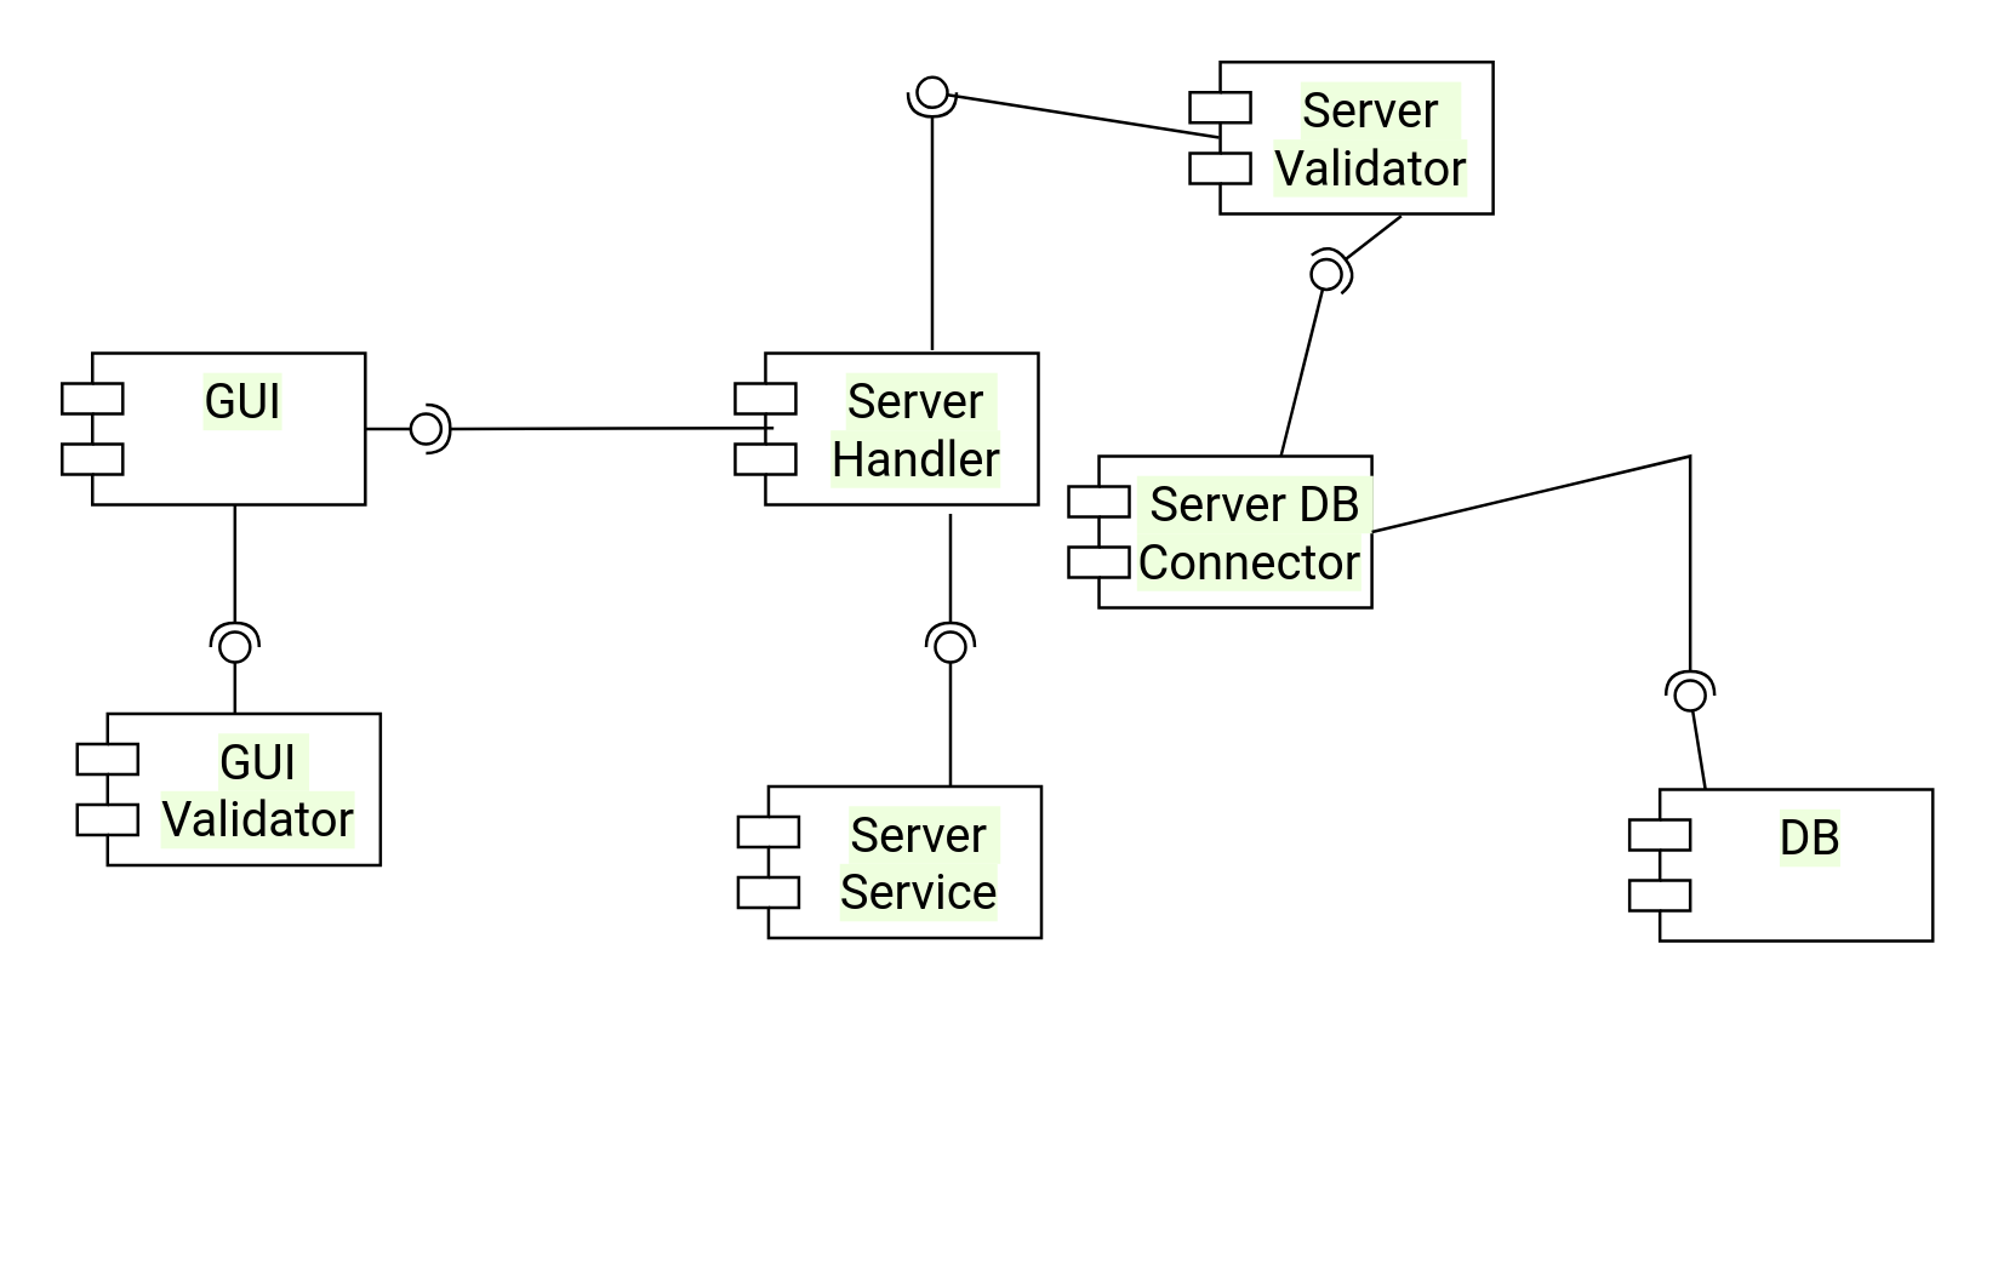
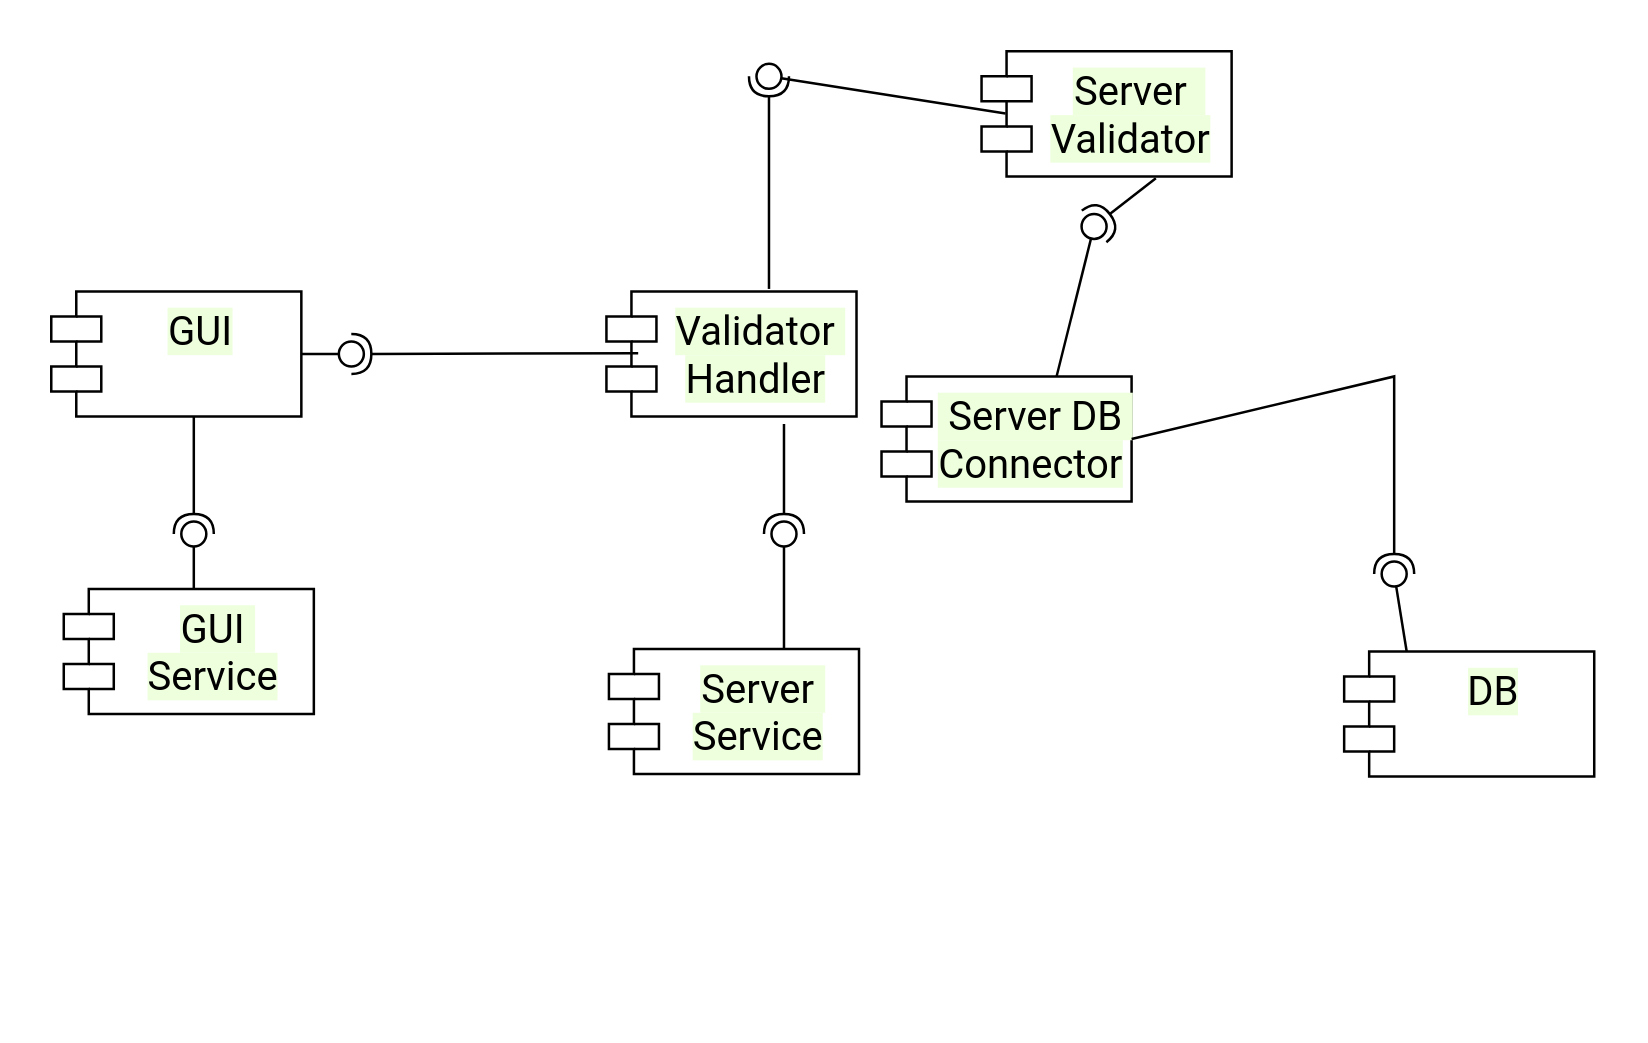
  <mxCell id="0" />
  <mxCell id="1" parent="0" />
- <mxCell id="2" value="&lt;span style=&quot;font-family: Roboto, -apple-system, BlinkMacSystemFont, &amp;quot;Apple Color Emoji&amp;quot;, &amp;quot;Segoe UI&amp;quot;, Oxygen, Ubuntu, Cantarell, &amp;quot;Fira Sans&amp;quot;, &amp;quot;Droid Sans&amp;quot;, &amp;quot;Helvetica Neue&amp;quot;, sans-serif; font-size: 16px; text-align: start; white-space-collapse: preserve; background-color: rgb(238, 255, 222);&quot;&gt;GUI Validator&lt;/span&gt;" style="shape=module;align=left;spacingLeft=20;align=center;verticalAlign=top;whiteSpace=wrap;html=1;" vertex="1" parent="1"><mxGeometry x="25" y="235" width="100" height="50" as="geometry" /></mxCell>
+ <mxCell id="2" value="&lt;span style=&quot;font-family: Roboto, -apple-system, BlinkMacSystemFont, &amp;quot;Apple Color Emoji&amp;quot;, &amp;quot;Segoe UI&amp;quot;, Oxygen, Ubuntu, Cantarell, &amp;quot;Fira Sans&amp;quot;, &amp;quot;Droid Sans&amp;quot;, &amp;quot;Helvetica Neue&amp;quot;, sans-serif; font-size: 16px; text-align: start; white-space-collapse: preserve; background-color: rgb(238, 255, 222);&quot;&gt;GUI Service&lt;/span&gt;" style="shape=module;align=left;spacingLeft=20;align=center;verticalAlign=top;whiteSpace=wrap;html=1;" vertex="1" parent="1"><mxGeometry x="25" y="235" width="100" height="50" as="geometry" /></mxCell>
  <mxCell id="3" value="&lt;span style=&quot;font-family: Roboto, -apple-system, BlinkMacSystemFont, &amp;quot;Apple Color Emoji&amp;quot;, &amp;quot;Segoe UI&amp;quot;, Oxygen, Ubuntu, Cantarell, &amp;quot;Fira Sans&amp;quot;, &amp;quot;Droid Sans&amp;quot;, &amp;quot;Helvetica Neue&amp;quot;, sans-serif; font-size: 16px; text-align: start; white-space-collapse: preserve; background-color: rgb(238, 255, 222);&quot;&gt;Server Service&lt;/span&gt;" style="shape=module;align=left;spacingLeft=20;align=center;verticalAlign=top;whiteSpace=wrap;html=1;" vertex="1" parent="1"><mxGeometry x="243" y="259" width="100" height="50" as="geometry" /></mxCell>
  <mxCell id="4" value="&lt;span style=&quot;font-family: Roboto, -apple-system, BlinkMacSystemFont, &amp;quot;Apple Color Emoji&amp;quot;, &amp;quot;Segoe UI&amp;quot;, Oxygen, Ubuntu, Cantarell, &amp;quot;Fira Sans&amp;quot;, &amp;quot;Droid Sans&amp;quot;, &amp;quot;Helvetica Neue&amp;quot;, sans-serif; font-size: 16px; text-align: start; white-space-collapse: preserve; background-color: rgb(238, 255, 222);&quot;&gt;DB&lt;/span&gt;" style="shape=module;align=left;spacingLeft=20;align=center;verticalAlign=top;whiteSpace=wrap;html=1;" vertex="1" parent="1"><mxGeometry x="537" y="260" width="100" height="50" as="geometry" /></mxCell>
  <mxCell id="5" value="&lt;span style=&quot;font-family: Roboto, -apple-system, BlinkMacSystemFont, &amp;quot;Apple Color Emoji&amp;quot;, &amp;quot;Segoe UI&amp;quot;, Oxygen, Ubuntu, Cantarell, &amp;quot;Fira Sans&amp;quot;, &amp;quot;Droid Sans&amp;quot;, &amp;quot;Helvetica Neue&amp;quot;, sans-serif; font-size: 16px; text-align: start; white-space-collapse: preserve; background-color: rgb(238, 255, 222);&quot;&gt; Server DB Connector&lt;/span&gt;" style="shape=module;align=left;spacingLeft=20;align=center;verticalAlign=top;whiteSpace=wrap;html=1;" vertex="1" parent="1"><mxGeometry x="352" y="150" width="100" height="50" as="geometry" /></mxCell>
- <mxCell id="6" value="&lt;span style=&quot;font-family: Roboto, -apple-system, BlinkMacSystemFont, &amp;quot;Apple Color Emoji&amp;quot;, &amp;quot;Segoe UI&amp;quot;, Oxygen, Ubuntu, Cantarell, &amp;quot;Fira Sans&amp;quot;, &amp;quot;Droid Sans&amp;quot;, &amp;quot;Helvetica Neue&amp;quot;, sans-serif; font-size: 16px; text-align: start; white-space-collapse: preserve; background-color: rgb(238, 255, 222);&quot;&gt;Server Handler&lt;/span&gt;" style="shape=module;align=left;spacingLeft=20;align=center;verticalAlign=top;whiteSpace=wrap;html=1;" vertex="1" parent="1"><mxGeometry x="242" y="116" width="100" height="50" as="geometry" /></mxCell>
+ <mxCell id="6" value="&lt;span style=&quot;font-family: Roboto, -apple-system, BlinkMacSystemFont, &amp;quot;Apple Color Emoji&amp;quot;, &amp;quot;Segoe UI&amp;quot;, Oxygen, Ubuntu, Cantarell, &amp;quot;Fira Sans&amp;quot;, &amp;quot;Droid Sans&amp;quot;, &amp;quot;Helvetica Neue&amp;quot;, sans-serif; font-size: 16px; text-align: start; white-space-collapse: preserve; background-color: rgb(238, 255, 222);&quot;&gt;Validator Handler&lt;/span&gt;" style="shape=module;align=left;spacingLeft=20;align=center;verticalAlign=top;whiteSpace=wrap;html=1;" vertex="1" parent="1"><mxGeometry x="242" y="116" width="100" height="50" as="geometry" /></mxCell>
  <mxCell id="7" value="&lt;span style=&quot;font-family: Roboto, -apple-system, BlinkMacSystemFont, &amp;quot;Apple Color Emoji&amp;quot;, &amp;quot;Segoe UI&amp;quot;, Oxygen, Ubuntu, Cantarell, &amp;quot;Fira Sans&amp;quot;, &amp;quot;Droid Sans&amp;quot;, &amp;quot;Helvetica Neue&amp;quot;, sans-serif; font-size: 16px; text-align: start; white-space-collapse: preserve; background-color: rgb(238, 255, 222);&quot;&gt;GUI&lt;/span&gt;" style="shape=module;align=left;spacingLeft=20;align=center;verticalAlign=top;whiteSpace=wrap;html=1;" vertex="1" parent="1"><mxGeometry x="20" y="116" width="100" height="50" as="geometry" /></mxCell>
  <mxCell id="8" value="" style="ellipse;whiteSpace=wrap;html=1;align=center;aspect=fixed;fillColor=none;strokeColor=none;resizable=0;perimeter=centerPerimeter;rotatable=0;allowArrows=0;points=[];outlineConnect=1;" vertex="1" parent="1"><mxGeometry x="222" y="385" width="10" height="10" as="geometry" /></mxCell>
  <mxCell id="9" value="" style="rounded=0;orthogonalLoop=1;jettySize=auto;html=1;endArrow=halfCircle;endFill=0;endSize=6;strokeWidth=1;sketch=0;exitX=1;exitY=0.5;exitDx=0;exitDy=0;" edge="1" target="11" parent="1" source="5"><mxGeometry relative="1" as="geometry"><mxPoint x="577" y="229" as="sourcePoint" /><Array as="points"><mxPoint x="557" y="150" /></Array></mxGeometry></mxCell>
  <mxCell id="10" value="" style="rounded=0;orthogonalLoop=1;jettySize=auto;html=1;endArrow=oval;endFill=0;sketch=0;sourcePerimeterSpacing=0;targetPerimeterSpacing=0;endSize=10;exitX=0.25;exitY=0;exitDx=0;exitDy=0;" edge="1" target="11" parent="1" source="4"><mxGeometry relative="1" as="geometry"><mxPoint x="577" y="245" as="sourcePoint" /></mxGeometry></mxCell>
  <mxCell id="11" value="" style="ellipse;whiteSpace=wrap;html=1;align=center;aspect=fixed;fillColor=none;strokeColor=none;resizable=0;perimeter=centerPerimeter;rotatable=0;allowArrows=0;points=[];outlineConnect=1;" vertex="1" parent="1"><mxGeometry x="552" y="224" width="10" height="10" as="geometry" /></mxCell>
  <mxCell id="12" value="&lt;span style=&quot;font-family: Roboto, -apple-system, BlinkMacSystemFont, &amp;quot;Apple Color Emoji&amp;quot;, &amp;quot;Segoe UI&amp;quot;, Oxygen, Ubuntu, Cantarell, &amp;quot;Fira Sans&amp;quot;, &amp;quot;Droid Sans&amp;quot;, &amp;quot;Helvetica Neue&amp;quot;, sans-serif; font-size: 16px; text-align: start; white-space-collapse: preserve; background-color: rgb(238, 255, 222);&quot;&gt;Server  Validator&lt;/span&gt;" style="shape=module;align=left;spacingLeft=20;align=center;verticalAlign=top;whiteSpace=wrap;html=1;" vertex="1" parent="1"><mxGeometry x="392" y="20" width="100" height="50" as="geometry" /></mxCell>
  <mxCell id="13" value="" style="rounded=0;orthogonalLoop=1;jettySize=auto;html=1;endArrow=halfCircle;endFill=0;endSize=6;strokeWidth=1;sketch=0;" edge="1" target="15" parent="1"><mxGeometry relative="1" as="geometry"><mxPoint x="313" y="169" as="sourcePoint" /></mxGeometry></mxCell>
  <mxCell id="14" value="" style="rounded=0;orthogonalLoop=1;jettySize=auto;html=1;endArrow=oval;endFill=0;sketch=0;sourcePerimeterSpacing=0;targetPerimeterSpacing=0;endSize=10;" edge="1" target="15" parent="1"><mxGeometry relative="1" as="geometry"><mxPoint x="313" y="259" as="sourcePoint" /></mxGeometry></mxCell>
  <mxCell id="15" value="" style="ellipse;whiteSpace=wrap;html=1;align=center;aspect=fixed;fillColor=none;strokeColor=none;resizable=0;perimeter=centerPerimeter;rotatable=0;allowArrows=0;points=[];outlineConnect=1;" vertex="1" parent="1"><mxGeometry x="308" y="208" width="10" height="10" as="geometry" /></mxCell>
  <mxCell id="16" value="" style="rounded=0;orthogonalLoop=1;jettySize=auto;html=1;endArrow=halfCircle;endFill=0;endSize=6;strokeWidth=1;sketch=0;exitX=0.697;exitY=1.015;exitDx=0;exitDy=0;exitPerimeter=0;" edge="1" target="18" parent="1" source="12"><mxGeometry relative="1" as="geometry"><mxPoint x="457" y="90" as="sourcePoint" /></mxGeometry></mxCell>
  <mxCell id="17" value="" style="rounded=0;orthogonalLoop=1;jettySize=auto;html=1;endArrow=oval;endFill=0;sketch=0;sourcePerimeterSpacing=0;targetPerimeterSpacing=0;endSize=10;exitX=0.7;exitY=0;exitDx=0;exitDy=0;exitPerimeter=0;" edge="1" target="18" parent="1" source="5"><mxGeometry relative="1" as="geometry"><mxPoint x="417" y="90" as="sourcePoint" /></mxGeometry></mxCell>
  <mxCell id="18" value="" style="ellipse;whiteSpace=wrap;html=1;align=center;aspect=fixed;fillColor=none;strokeColor=none;resizable=0;perimeter=centerPerimeter;rotatable=0;allowArrows=0;points=[];outlineConnect=1;" vertex="1" parent="1"><mxGeometry x="432" y="85" width="10" height="10" as="geometry" /></mxCell>
  <mxCell id="19" value="" style="rounded=0;orthogonalLoop=1;jettySize=auto;html=1;endArrow=halfCircle;endFill=0;endSize=6;strokeWidth=1;sketch=0;" edge="1" target="21" parent="1"><mxGeometry relative="1" as="geometry"><mxPoint x="307" y="115" as="sourcePoint" /></mxGeometry></mxCell>
  <mxCell id="20" value="" style="rounded=0;orthogonalLoop=1;jettySize=auto;html=1;endArrow=oval;endFill=0;sketch=0;sourcePerimeterSpacing=0;targetPerimeterSpacing=0;endSize=10;exitX=0.096;exitY=0.497;exitDx=0;exitDy=0;exitPerimeter=0;" edge="1" target="21" parent="1" source="12"><mxGeometry relative="1" as="geometry"><mxPoint x="287" y="30" as="sourcePoint" /></mxGeometry></mxCell>
  <mxCell id="21" value="" style="ellipse;whiteSpace=wrap;html=1;align=center;aspect=fixed;fillColor=none;strokeColor=none;resizable=0;perimeter=centerPerimeter;rotatable=0;allowArrows=0;points=[];outlineConnect=1;" vertex="1" parent="1"><mxGeometry x="302" y="25" width="10" height="10" as="geometry" /></mxCell>
  <mxCell id="22" value="" style="rounded=0;orthogonalLoop=1;jettySize=auto;html=1;endArrow=halfCircle;endFill=0;endSize=6;strokeWidth=1;sketch=0;exitX=0.57;exitY=1;exitDx=0;exitDy=0;exitPerimeter=0;" edge="1" target="24" parent="1" source="7"><mxGeometry relative="1" as="geometry"><mxPoint x="97" y="213" as="sourcePoint" /></mxGeometry></mxCell>
  <mxCell id="23" value="" style="rounded=0;orthogonalLoop=1;jettySize=auto;html=1;endArrow=oval;endFill=0;sketch=0;sourcePerimeterSpacing=0;targetPerimeterSpacing=0;endSize=10;" edge="1" target="24" parent="1"><mxGeometry relative="1" as="geometry"><mxPoint x="77" y="235" as="sourcePoint" /></mxGeometry></mxCell>
  <mxCell id="24" value="" style="ellipse;whiteSpace=wrap;html=1;align=center;aspect=fixed;fillColor=none;strokeColor=none;resizable=0;perimeter=centerPerimeter;rotatable=0;allowArrows=0;points=[];outlineConnect=1;" vertex="1" parent="1"><mxGeometry x="72" y="208" width="10" height="10" as="geometry" /></mxCell>
  <mxCell id="25" value="" style="rounded=0;orthogonalLoop=1;jettySize=auto;html=1;endArrow=halfCircle;endFill=0;endSize=6;strokeWidth=1;sketch=0;exitX=0.127;exitY=0.494;exitDx=0;exitDy=0;exitPerimeter=0;" edge="1" target="27" parent="1" source="6"><mxGeometry relative="1" as="geometry"><mxPoint x="160" y="141" as="sourcePoint" /></mxGeometry></mxCell>
  <mxCell id="26" value="" style="rounded=0;orthogonalLoop=1;jettySize=auto;html=1;endArrow=oval;endFill=0;sketch=0;sourcePerimeterSpacing=0;targetPerimeterSpacing=0;endSize=10;" edge="1" target="27" parent="1"><mxGeometry relative="1" as="geometry"><mxPoint x="120" y="141" as="sourcePoint" /></mxGeometry></mxCell>
  <mxCell id="27" value="" style="ellipse;whiteSpace=wrap;html=1;align=center;aspect=fixed;fillColor=none;strokeColor=none;resizable=0;perimeter=centerPerimeter;rotatable=0;allowArrows=0;points=[];outlineConnect=1;" vertex="1" parent="1"><mxGeometry x="135" y="136" width="10" height="10" as="geometry" /></mxCell>
